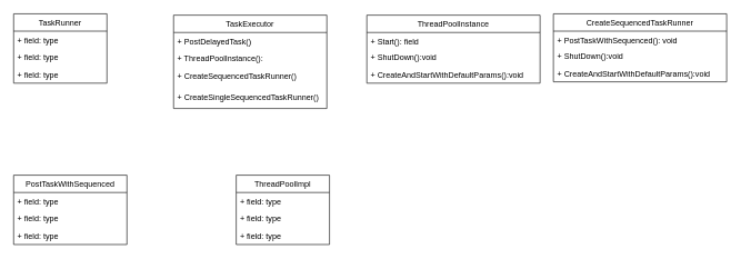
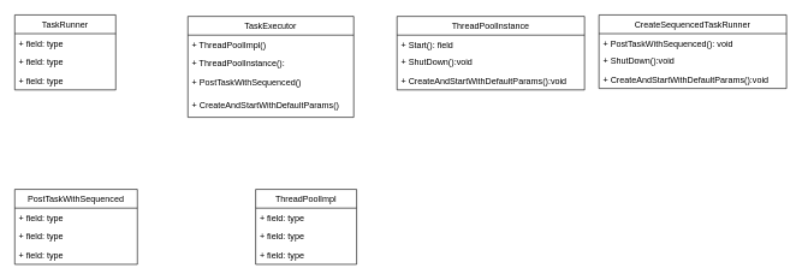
  <mxCell id="0" />
  <mxCell id="1" parent="0" />
  <mxCell id="2" value="ThreadPoolInstance" style="swimlane;fontStyle=0;childLayout=stackLayout;horizontal=1;startSize=26;fillColor=none;horizontalStack=0;resizeParent=1;resizeParentMax=0;resizeLast=0;collapsible=1;marginBottom=0;" vertex="1" parent="1"><mxGeometry x="550" y="22" width="260" height="102" as="geometry" /></mxCell>
  <mxCell id="3" value="+ Start(): field" style="text;strokeColor=none;fillColor=none;align=left;verticalAlign=top;spacingLeft=4;spacingRight=4;overflow=hidden;rotatable=0;points=[[0,0.5],[1,0.5]];portConstraint=eastwest;" vertex="1" parent="2"><mxGeometry y="26" width="260" height="24" as="geometry" /></mxCell>
  <mxCell id="4" value="+ ShutDown():void" style="text;strokeColor=none;fillColor=none;align=left;verticalAlign=top;spacingLeft=4;spacingRight=4;overflow=hidden;rotatable=0;points=[[0,0.5],[1,0.5]];portConstraint=eastwest;" vertex="1" parent="2"><mxGeometry y="50" width="260" height="26" as="geometry" /></mxCell>
  <mxCell id="5" value="+ CreateAndStartWithDefaultParams():void" style="text;strokeColor=none;fillColor=none;align=left;verticalAlign=top;spacingLeft=4;spacingRight=4;overflow=hidden;rotatable=0;points=[[0,0.5],[1,0.5]];portConstraint=eastwest;" vertex="1" parent="2"><mxGeometry y="76" width="260" height="26" as="geometry" /></mxCell>
  <mxCell id="6" value="TaskExecutor" style="swimlane;fontStyle=0;childLayout=stackLayout;horizontal=1;startSize=26;fillColor=none;horizontalStack=0;resizeParent=1;resizeParentMax=0;resizeLast=0;collapsible=1;marginBottom=0;" vertex="1" parent="1"><mxGeometry x="260" y="22" width="230" height="140" as="geometry" /></mxCell>
- <mxCell id="7" value="+ PostDelayedTask()" style="text;strokeColor=none;fillColor=none;align=left;verticalAlign=top;spacingLeft=4;spacingRight=4;overflow=hidden;rotatable=0;points=[[0,0.5],[1,0.5]];portConstraint=eastwest;" vertex="1" parent="6"><mxGeometry y="26" width="230" height="26" as="geometry" /></mxCell>
+ <mxCell id="7" value="+ ThreadPoolImpl()" style="text;strokeColor=none;fillColor=none;align=left;verticalAlign=top;spacingLeft=4;spacingRight=4;overflow=hidden;rotatable=0;points=[[0,0.5],[1,0.5]];portConstraint=eastwest;" vertex="1" parent="6"><mxGeometry y="26" width="230" height="26" as="geometry" /></mxCell>
  <mxCell id="8" value="+ ThreadPoolInstance():" style="text;strokeColor=none;fillColor=none;align=left;verticalAlign=top;spacingLeft=4;spacingRight=4;overflow=hidden;rotatable=0;points=[[0,0.5],[1,0.5]];portConstraint=eastwest;" vertex="1" parent="6"><mxGeometry y="52" width="230" height="26" as="geometry" /></mxCell>
- <mxCell id="9" value="+ CreateSequencedTaskRunner()&#10;" style="text;strokeColor=none;fillColor=none;align=left;verticalAlign=top;spacingLeft=4;spacingRight=4;overflow=hidden;rotatable=0;points=[[0,0.5],[1,0.5]];portConstraint=eastwest;" vertex="1" parent="6"><mxGeometry y="78" width="230" height="32" as="geometry" /></mxCell>
- <mxCell id="10" value="+ CreateSingleSequencedTaskRunner()&#10;" style="text;strokeColor=none;fillColor=none;align=left;verticalAlign=top;spacingLeft=4;spacingRight=4;overflow=hidden;rotatable=0;points=[[0,0.5],[1,0.5]];portConstraint=eastwest;fontStyle=0" vertex="1" parent="6"><mxGeometry y="110" width="230" height="30" as="geometry" /></mxCell>
+ <mxCell id="9" value="+ PostTaskWithSequenced()&#10;" style="text;strokeColor=none;fillColor=none;align=left;verticalAlign=top;spacingLeft=4;spacingRight=4;overflow=hidden;rotatable=0;points=[[0,0.5],[1,0.5]];portConstraint=eastwest;" vertex="1" parent="6"><mxGeometry y="78" width="230" height="32" as="geometry" /></mxCell>
+ <mxCell id="10" value="+ CreateAndStartWithDefaultParams()&#10;" style="text;strokeColor=none;fillColor=none;align=left;verticalAlign=top;spacingLeft=4;spacingRight=4;overflow=hidden;rotatable=0;points=[[0,0.5],[1,0.5]];portConstraint=eastwest;fontStyle=0" vertex="1" parent="6"><mxGeometry y="110" width="230" height="30" as="geometry" /></mxCell>
  <mxCell id="11" value="ThreadPoolImpl" style="swimlane;fontStyle=0;childLayout=stackLayout;horizontal=1;startSize=26;fillColor=none;horizontalStack=0;resizeParent=1;resizeParentMax=0;resizeLast=0;collapsible=1;marginBottom=0;" vertex="1" parent="1"><mxGeometry x="354" y="262" width="140" height="104" as="geometry" /></mxCell>
  <mxCell id="12" value="+ field: type" style="text;strokeColor=none;fillColor=none;align=left;verticalAlign=top;spacingLeft=4;spacingRight=4;overflow=hidden;rotatable=0;points=[[0,0.5],[1,0.5]];portConstraint=eastwest;" vertex="1" parent="11"><mxGeometry y="26" width="140" height="26" as="geometry" /></mxCell>
  <mxCell id="13" value="+ field: type" style="text;strokeColor=none;fillColor=none;align=left;verticalAlign=top;spacingLeft=4;spacingRight=4;overflow=hidden;rotatable=0;points=[[0,0.5],[1,0.5]];portConstraint=eastwest;" vertex="1" parent="11"><mxGeometry y="52" width="140" height="26" as="geometry" /></mxCell>
  <mxCell id="14" value="+ field: type" style="text;strokeColor=none;fillColor=none;align=left;verticalAlign=top;spacingLeft=4;spacingRight=4;overflow=hidden;rotatable=0;points=[[0,0.5],[1,0.5]];portConstraint=eastwest;" vertex="1" parent="11"><mxGeometry y="78" width="140" height="26" as="geometry" /></mxCell>
  <mxCell id="15" value="TaskRunner" style="swimlane;fontStyle=0;childLayout=stackLayout;horizontal=1;startSize=26;fillColor=none;horizontalStack=0;resizeParent=1;resizeParentMax=0;resizeLast=0;collapsible=1;marginBottom=0;" vertex="1" parent="1"><mxGeometry x="20" y="20" width="140" height="104" as="geometry" /></mxCell>
  <mxCell id="16" value="+ field: type" style="text;strokeColor=none;fillColor=none;align=left;verticalAlign=top;spacingLeft=4;spacingRight=4;overflow=hidden;rotatable=0;points=[[0,0.5],[1,0.5]];portConstraint=eastwest;" vertex="1" parent="15"><mxGeometry y="26" width="140" height="26" as="geometry" /></mxCell>
  <mxCell id="17" value="+ field: type" style="text;strokeColor=none;fillColor=none;align=left;verticalAlign=top;spacingLeft=4;spacingRight=4;overflow=hidden;rotatable=0;points=[[0,0.5],[1,0.5]];portConstraint=eastwest;" vertex="1" parent="15"><mxGeometry y="52" width="140" height="26" as="geometry" /></mxCell>
  <mxCell id="18" value="+ field: type" style="text;strokeColor=none;fillColor=none;align=left;verticalAlign=top;spacingLeft=4;spacingRight=4;overflow=hidden;rotatable=0;points=[[0,0.5],[1,0.5]];portConstraint=eastwest;" vertex="1" parent="15"><mxGeometry y="78" width="140" height="26" as="geometry" /></mxCell>
  <mxCell id="19" value="PostTaskWithSequenced" style="swimlane;fontStyle=0;childLayout=stackLayout;horizontal=1;startSize=26;fillColor=none;horizontalStack=0;resizeParent=1;resizeParentMax=0;resizeLast=0;collapsible=1;marginBottom=0;" vertex="1" parent="1"><mxGeometry x="20" y="262" width="170" height="104" as="geometry" /></mxCell>
  <mxCell id="20" value="+ field: type" style="text;strokeColor=none;fillColor=none;align=left;verticalAlign=top;spacingLeft=4;spacingRight=4;overflow=hidden;rotatable=0;points=[[0,0.5],[1,0.5]];portConstraint=eastwest;" vertex="1" parent="19"><mxGeometry y="26" width="170" height="26" as="geometry" /></mxCell>
  <mxCell id="21" value="+ field: type" style="text;strokeColor=none;fillColor=none;align=left;verticalAlign=top;spacingLeft=4;spacingRight=4;overflow=hidden;rotatable=0;points=[[0,0.5],[1,0.5]];portConstraint=eastwest;" vertex="1" parent="19"><mxGeometry y="52" width="170" height="26" as="geometry" /></mxCell>
  <mxCell id="22" value="+ field: type" style="text;strokeColor=none;fillColor=none;align=left;verticalAlign=top;spacingLeft=4;spacingRight=4;overflow=hidden;rotatable=0;points=[[0,0.5],[1,0.5]];portConstraint=eastwest;" vertex="1" parent="19"><mxGeometry y="78" width="170" height="26" as="geometry" /></mxCell>
  <mxCell id="23" value="CreateSequencedTaskRunner" style="swimlane;fontStyle=0;childLayout=stackLayout;horizontal=1;startSize=26;fillColor=none;horizontalStack=0;resizeParent=1;resizeParentMax=0;resizeLast=0;collapsible=1;marginBottom=0;" vertex="1" parent="1"><mxGeometry x="830" y="20" width="260" height="102" as="geometry" /></mxCell>
  <mxCell id="24" value="+ PostTaskWithSequenced(): void" style="text;strokeColor=none;fillColor=none;align=left;verticalAlign=top;spacingLeft=4;spacingRight=4;overflow=hidden;rotatable=0;points=[[0,0.5],[1,0.5]];portConstraint=eastwest;" vertex="1" parent="23"><mxGeometry y="26" width="260" height="24" as="geometry" /></mxCell>
  <mxCell id="25" value="+ ShutDown():void" style="text;strokeColor=none;fillColor=none;align=left;verticalAlign=top;spacingLeft=4;spacingRight=4;overflow=hidden;rotatable=0;points=[[0,0.5],[1,0.5]];portConstraint=eastwest;" vertex="1" parent="23"><mxGeometry y="50" width="260" height="26" as="geometry" /></mxCell>
  <mxCell id="26" value="+ CreateAndStartWithDefaultParams():void" style="text;strokeColor=none;fillColor=none;align=left;verticalAlign=top;spacingLeft=4;spacingRight=4;overflow=hidden;rotatable=0;points=[[0,0.5],[1,0.5]];portConstraint=eastwest;" vertex="1" parent="23"><mxGeometry y="76" width="260" height="26" as="geometry" /></mxCell>
